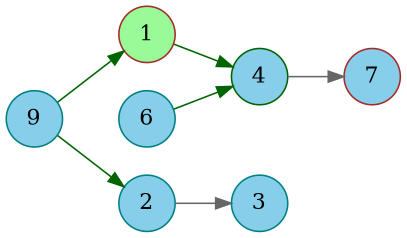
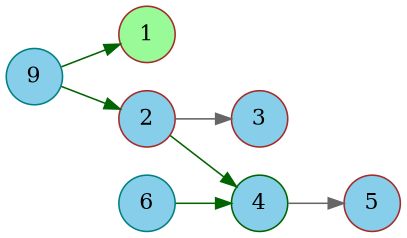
  strict digraph {
    rankdir=LR
    node [color=teal fillcolor=skyblue shape=circle style=filled]
    edge [color=darkgreen]
    n1 [label=9]
    1 [color=brown fillcolor=palegreen]
-   2
-   3
+   2 [color=brown]
+   3 [color=brown]
    4 [color=darkgreen]
-   5 [color=brown label=7]
+   5 [color=brown]
    6
    n1 -> 1
    n1 -> 2
    2 -> 3 [color=gray40]
-   1 -> 4
+   2 -> 4
    4 -> 5 [color=gray40]
    6 -> 4
  }
